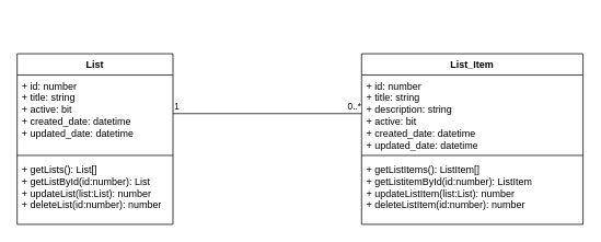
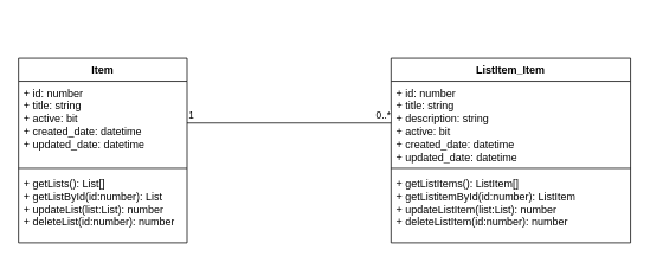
  <mxCell id="0" />
  <mxCell id="1" parent="0" />
  <mxCell id="2" style="edgeStyle=elbowEdgeStyle;rounded=0;html=1;labelBackgroundColor=none;startArrow=none;startFill=0;startSize=8;endArrow=none;endFill=0;endSize=16;fontFamily=Verdana;fontSize=12;" parent="1" edge="1"><mxGeometry relative="1" as="geometry"><mxPoint x="430" y="50" as="targetPoint" /></mxGeometry></mxCell>
  <mxCell id="3" style="edgeStyle=elbowEdgeStyle;rounded=0;html=1;labelBackgroundColor=none;startArrow=none;startFill=0;startSize=8;endArrow=none;endFill=0;endSize=16;fontFamily=Verdana;fontSize=12;" parent="1" edge="1"><mxGeometry relative="1" as="geometry"><mxPoint x="170" y="50" as="targetPoint" /></mxGeometry></mxCell>
  <mxCell id="4" style="edgeStyle=orthogonalEdgeStyle;rounded=0;html=1;dashed=1;labelBackgroundColor=none;startArrow=none;startFill=0;startSize=8;endArrow=open;endFill=0;endSize=16;fontFamily=Verdana;fontSize=12;" parent="1" edge="1"><mxGeometry relative="1" as="geometry"><mxPoint x="520" y="20" as="targetPoint" /></mxGeometry></mxCell>
- <mxCell id="5" value="List" style="swimlane;fontStyle=1;align=center;verticalAlign=top;childLayout=stackLayout;horizontal=1;startSize=26;horizontalStack=0;resizeParent=1;resizeParentMax=0;resizeLast=0;collapsible=1;marginBottom=0;whiteSpace=wrap;html=1;" vertex="1" parent="1"><mxGeometry x="20" y="65" width="190" height="208" as="geometry" /></mxCell>
+ <mxCell id="5" value="Item" style="swimlane;fontStyle=1;align=center;verticalAlign=top;childLayout=stackLayout;horizontal=1;startSize=26;horizontalStack=0;resizeParent=1;resizeParentMax=0;resizeLast=0;collapsible=1;marginBottom=0;whiteSpace=wrap;html=1;" vertex="1" parent="1"><mxGeometry x="20" y="65" width="190" height="208" as="geometry" /></mxCell>
  <mxCell id="6" value="+ id: number&lt;br&gt;+ title: string&lt;br&gt;+ active: bit&lt;br&gt;+ created_date: datetime&amp;nbsp;&lt;br&gt;+ updated_date: datetime" style="text;strokeColor=none;fillColor=none;align=left;verticalAlign=top;spacingLeft=4;spacingRight=4;overflow=hidden;rotatable=0;points=[[0,0.5],[1,0.5]];portConstraint=eastwest;whiteSpace=wrap;html=1;" vertex="1" parent="5"><mxGeometry y="26" width="190" height="94" as="geometry" /></mxCell>
  <mxCell id="7" value="" style="line;strokeWidth=1;fillColor=none;align=left;verticalAlign=middle;spacingTop=-1;spacingLeft=3;spacingRight=3;rotatable=0;labelPosition=right;points=[];portConstraint=eastwest;strokeColor=inherit;" vertex="1" parent="5"><mxGeometry y="120" width="190" height="8" as="geometry" /></mxCell>
  <mxCell id="8" value="+ getLists(): List[]&lt;br&gt;+ getListById(id:number): List&lt;br&gt;+ updateList(list:List): number&lt;br&gt;+ deleteList(id:number): number" style="text;strokeColor=none;fillColor=none;align=left;verticalAlign=top;spacingLeft=4;spacingRight=4;overflow=hidden;rotatable=0;points=[[0,0.5],[1,0.5]];portConstraint=eastwest;whiteSpace=wrap;html=1;" vertex="1" parent="5"><mxGeometry y="128" width="190" height="80" as="geometry" /></mxCell>
- <mxCell id="9" value="List_Item" style="swimlane;fontStyle=1;align=center;verticalAlign=top;childLayout=stackLayout;horizontal=1;startSize=26;horizontalStack=0;resizeParent=1;resizeParentMax=0;resizeLast=0;collapsible=1;marginBottom=0;whiteSpace=wrap;html=1;" vertex="1" parent="1"><mxGeometry x="440" y="65" width="270" height="208" as="geometry" /></mxCell>
+ <mxCell id="9" value="ListItem_Item" style="swimlane;fontStyle=1;align=center;verticalAlign=top;childLayout=stackLayout;horizontal=1;startSize=26;horizontalStack=0;resizeParent=1;resizeParentMax=0;resizeLast=0;collapsible=1;marginBottom=0;whiteSpace=wrap;html=1;" vertex="1" parent="1"><mxGeometry x="440" y="65" width="270" height="208" as="geometry" /></mxCell>
  <mxCell id="10" value="+ id: number&lt;br&gt;+ title: string&lt;br&gt;+ description: string&lt;br&gt;+ active: bit&lt;br&gt;+ created_date: datetime&amp;nbsp;&lt;br&gt;+ updated_date: datetime" style="text;strokeColor=none;fillColor=none;align=left;verticalAlign=top;spacingLeft=4;spacingRight=4;overflow=hidden;rotatable=0;points=[[0,0.5],[1,0.5]];portConstraint=eastwest;whiteSpace=wrap;html=1;" vertex="1" parent="9"><mxGeometry y="26" width="270" height="94" as="geometry" /></mxCell>
  <mxCell id="11" value="" style="line;strokeWidth=1;fillColor=none;align=left;verticalAlign=middle;spacingTop=-1;spacingLeft=3;spacingRight=3;rotatable=0;labelPosition=right;points=[];portConstraint=eastwest;strokeColor=inherit;" vertex="1" parent="9"><mxGeometry y="120" width="270" height="8" as="geometry" /></mxCell>
  <mxCell id="12" value="+ getListItems(): ListItem[]&lt;br&gt;+ getListitemById(id:number): ListItem&lt;br&gt;+ updateListItem(list:List): number&lt;br&gt;+ deleteListItem(id:number): number" style="text;strokeColor=none;fillColor=none;align=left;verticalAlign=top;spacingLeft=4;spacingRight=4;overflow=hidden;rotatable=0;points=[[0,0.5],[1,0.5]];portConstraint=eastwest;whiteSpace=wrap;html=1;" vertex="1" parent="9"><mxGeometry y="128" width="270" height="80" as="geometry" /></mxCell>
  <mxCell id="13" value="" style="endArrow=none;html=1;edgeStyle=orthogonalEdgeStyle;rounded=0;exitX=1;exitY=0.5;exitDx=0;exitDy=0;entryX=0;entryY=0.5;entryDx=0;entryDy=0;" edge="1" parent="1" source="6" target="10"><mxGeometry relative="1" as="geometry"><mxPoint x="270" y="245" as="sourcePoint" /><mxPoint x="430" y="245" as="targetPoint" /></mxGeometry></mxCell>
  <mxCell id="14" value="1" style="edgeLabel;resizable=0;html=1;align=left;verticalAlign=bottom;" connectable="0" vertex="1" parent="13"><mxGeometry x="-1" relative="1" as="geometry" /></mxCell>
  <mxCell id="15" value="0..*" style="edgeLabel;resizable=0;html=1;align=right;verticalAlign=bottom;" connectable="0" vertex="1" parent="13"><mxGeometry x="1" relative="1" as="geometry" /></mxCell>
